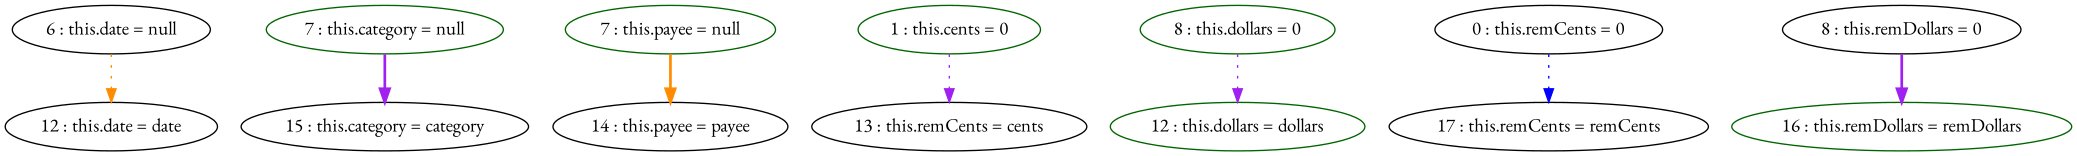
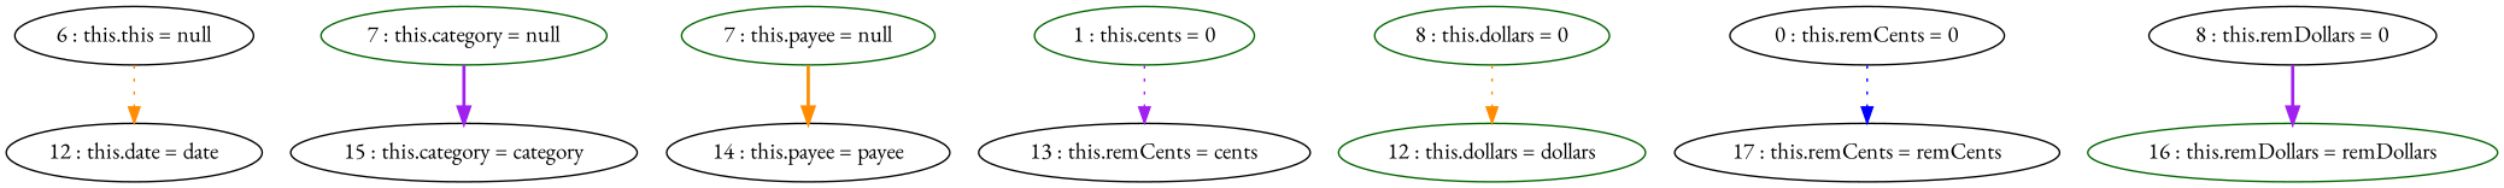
  digraph {
    fontname="EB Garamond"
    node [color=black fontname="EB Garamond"]
    edge [color=purple fontname="EB Garamond" style=dotted]
    n1 [label="12 : this.date = date"]
-   "6 : this.date = null"
+   "6 : this.date = null" [label="6 : this.this = null"]
    "7 : this.category = null" [color=darkgreen]
    "15 : this.category = category"
    "7 : this.payee = null" [color=darkgreen]
    "14 : this.payee = payee"
    n7 [color=darkgreen label="1 : this.cents = 0"]
    n8 [label="13 : this.remCents = cents"]
    "8 : this.dollars = 0" [color=darkgreen]
    "12 : this.dollars = dollars" [color=darkgreen]
    n11 [label="0 : this.remCents = 0"]
    "17 : this.remCents = remCents"
    "16 : this.remDollars = remDollars" [color=darkgreen]
    "8 : this.remDollars = 0"
    "6 : this.date = null" -> n1 [color=darkorange]
    "7 : this.category = null" -> "15 : this.category = category" [style=bold]
    "7 : this.payee = null" -> "14 : this.payee = payee" [color=darkorange style=bold]
    n7 -> n8
-   "8 : this.dollars = 0" -> "12 : this.dollars = dollars"
+   "8 : this.dollars = 0" -> "12 : this.dollars = dollars" [color=darkorange]
    n11 -> "17 : this.remCents = remCents" [color=blue]
    "8 : this.remDollars = 0" -> "16 : this.remDollars = remDollars" [style=bold]
  }
